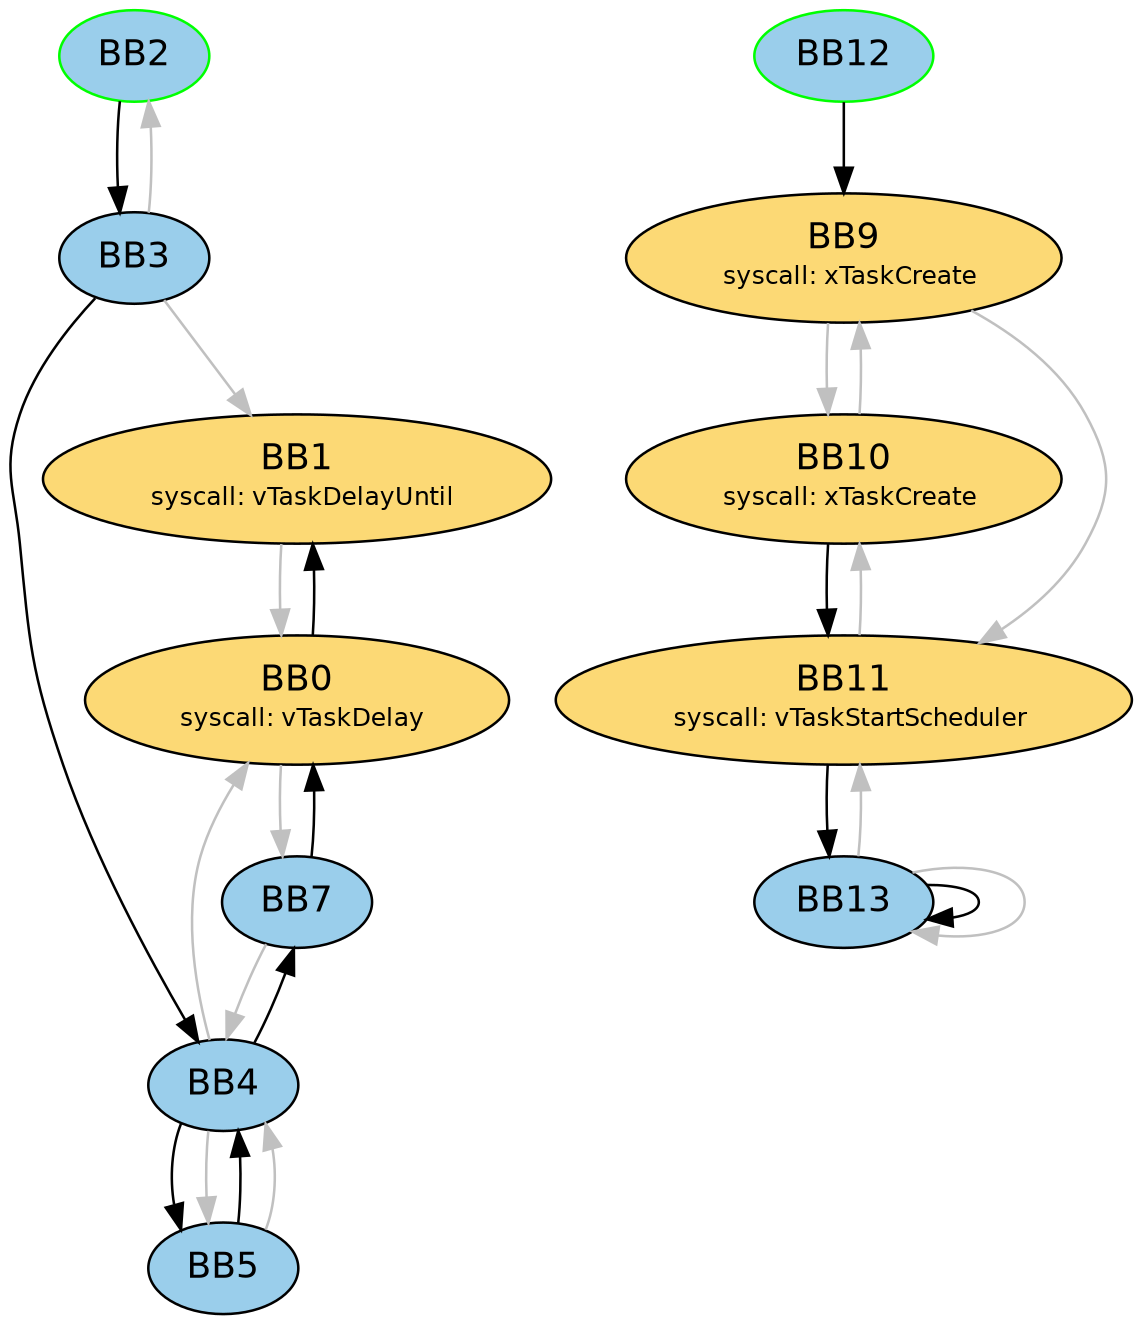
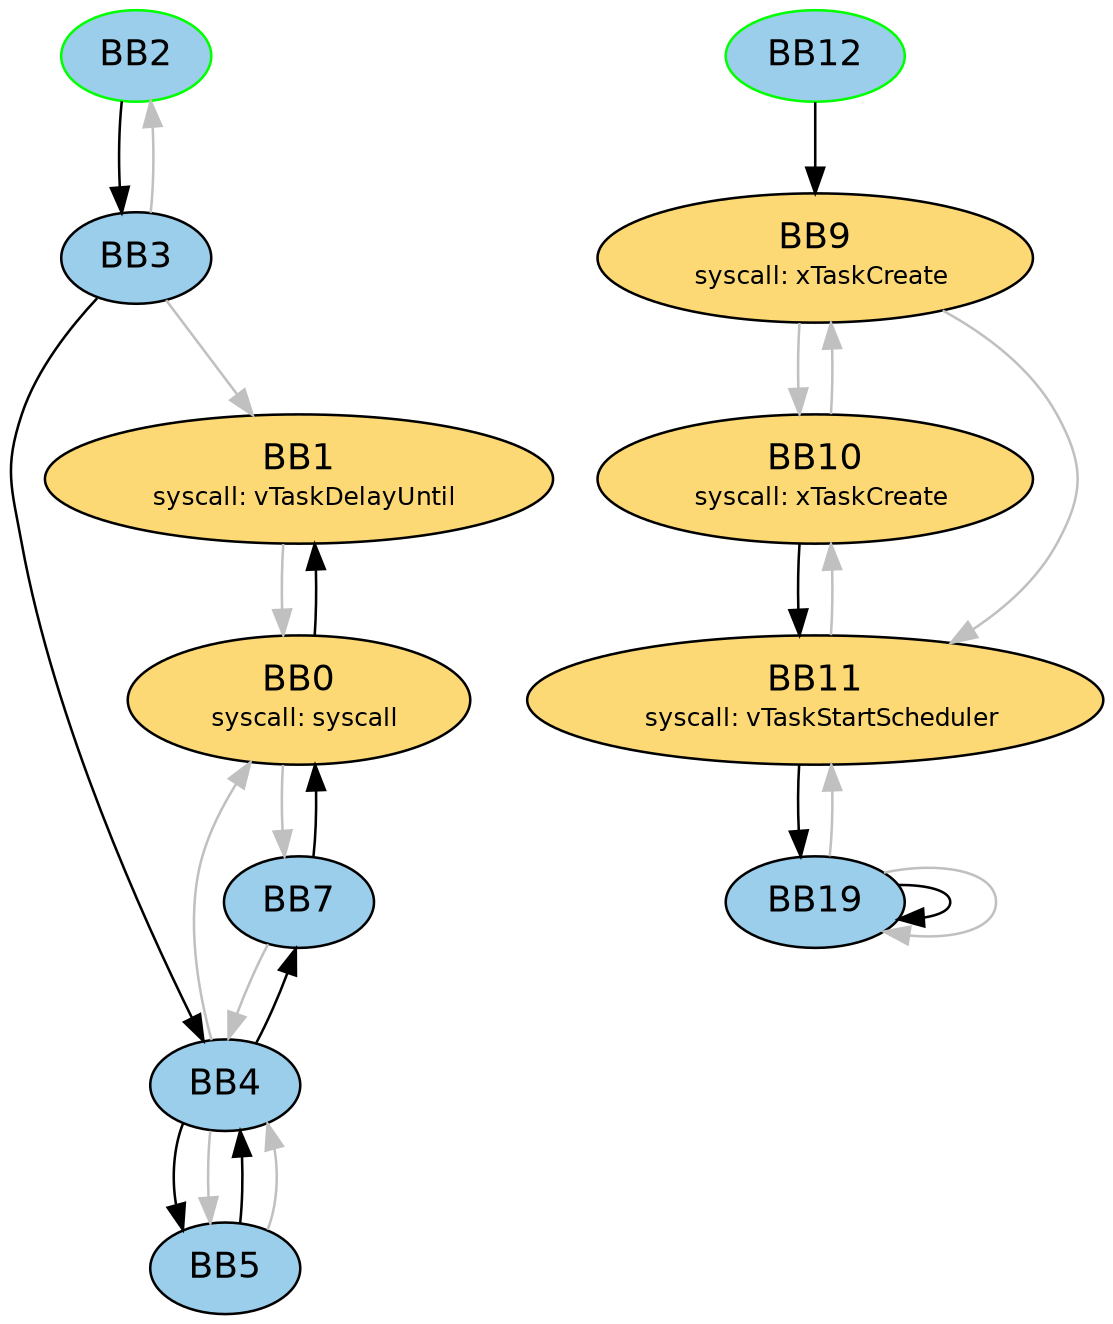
  digraph {
    fontname="DejaVu Sans"
    node [fillcolor="#9ACEEB" fontname="DejaVu Sans" style=filled]
    edge [fontname="DejaVu Sans" color=grey]
    BB2 [color=green]
    BB3
    BB4
    n4 [fillcolor="#FCD975" label=<BB1<BR /> <FONT POINT-SIZE="10">syscall: vTaskDelayUntil</FONT>>]
    BB5
    BB7
-   n7 [fillcolor="#FCD975" label=<BB0<BR /> <FONT POINT-SIZE="10">syscall: vTaskDelay</FONT>>]
+   n7 [fillcolor="#FCD975" label=<BB0<BR /> <FONT POINT-SIZE="10">syscall: syscall</FONT>>]
    BB12 [color=green]
    n9 [fillcolor="#FCD975" label=<BB9<BR /> <FONT POINT-SIZE="10">syscall: xTaskCreate</FONT>>]
    n10 [fillcolor="#FCD975" label=<BB10<BR /> <FONT POINT-SIZE="10">syscall: xTaskCreate</FONT>>]
    n11 [fillcolor="#FCD975" label=<BB11<BR /> <FONT POINT-SIZE="10">syscall: vTaskStartScheduler</FONT>>]
-   BB13
+   BB13 [label=BB19]
    subgraph sub_1 {
      label=_Z13vTaskFunctionPv
      BB2
      BB3
      BB4
      n4
      BB5
      BB7
      n7
    }
    subgraph sub_2 {
      label=main
      BB12
      n9
      n10
      n11
      BB13
    }
    BB2 -> BB3 [color=""]
    BB3 -> BB2
    BB3 -> BB4 [color=""]
    BB3 -> n4
    BB4 -> BB5 [color=""]
    BB4 -> BB5
    BB4 -> BB7 [color=""]
    BB4 -> n7
    n4 -> n7
    BB5 -> BB4 [color=""]
    BB5 -> BB4
    BB7 -> BB4
    BB7 -> n7 [color=""]
    n7 -> n4 [color=""]
    n7 -> BB7
    BB12 -> n9 [color=""]
    n9 -> n10
    n9 -> n11
    n10 -> n9
    n10 -> n11 [color=""]
    n11 -> n10
    n11 -> BB13 [color=""]
    BB13 -> n11
    BB13 -> BB13 [color=""]
    BB13 -> BB13
  }
